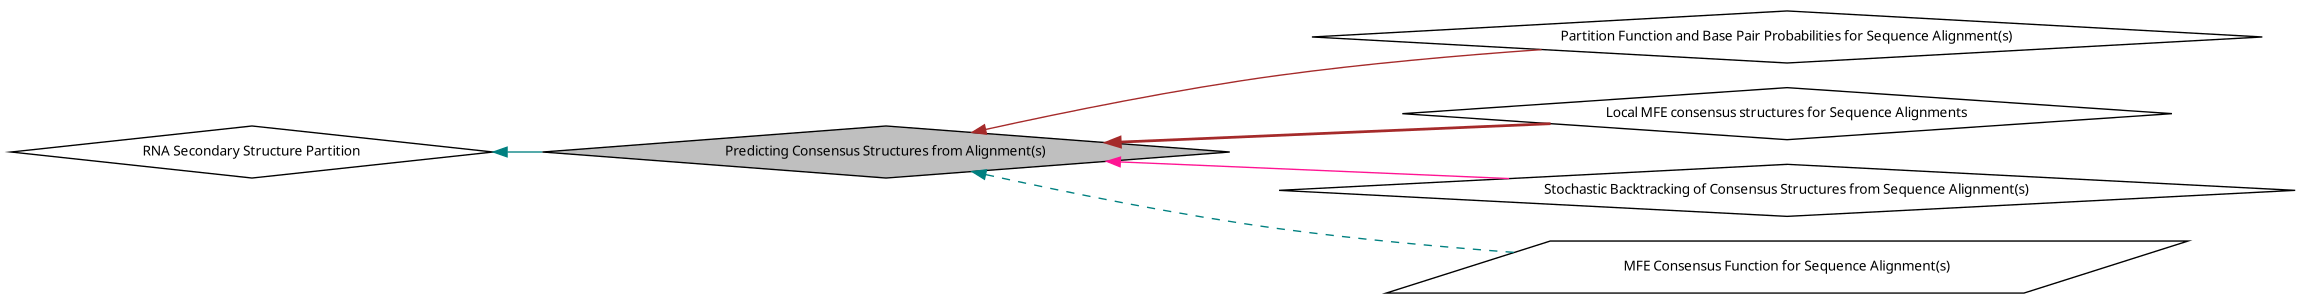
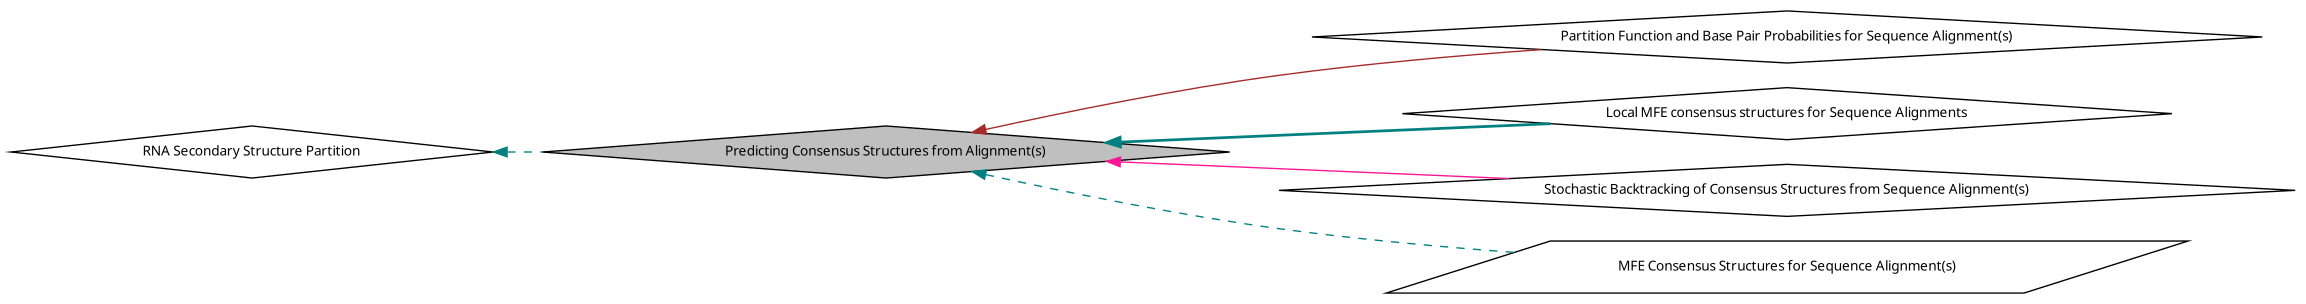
  digraph {
    rankdir=LR
    node [color=black fontname="FreeSans.ttf" fontsize=10 shape=diamond]
    edge [color=brown dir=back fontname="FreeSans.ttf" fontsize=8 labelfontname="FreeSans.ttf" labelfontsize=8 shape=plaintext style=solid]
    n1 [fillcolor=grey75 fontcolor=black height=0.2 label="Predicting Consensus Structures from Alignment(s)" style=filled width=0.4]
    n2 [height=0.2 label="Partition Function and Base Pair Probabilities for Sequence Alignment(s)" width=0.4]
    n3 [height=0.2 label="Local MFE consensus structures for Sequence Alignments" width=0.4]
    n4 [height=0.2 label="Stochastic Backtracking of Consensus Structures from Sequence Alignment(s)" width=0.4]
-   n5 [height=0.2 label="MFE Consensus Function for Sequence Alignment(s)" shape=parallelogram width=0.4]
+   n5 [height=0.2 label="MFE Consensus Structures for Sequence Alignment(s)" shape=parallelogram width=0.4]
    n6 [height=0.2 label="RNA Secondary Structure Partition" width=0.4]
    n1 -> n2
-   n1 -> n3 [style=bold]
+   n1 -> n3 [color=teal style=bold]
    n1 -> n4 [color=deeppink]
    n1 -> n5 [color=teal style=dashed]
-   n6 -> n1 [color=teal]
+   n6 -> n1 [color=teal style=dashed]
  }
